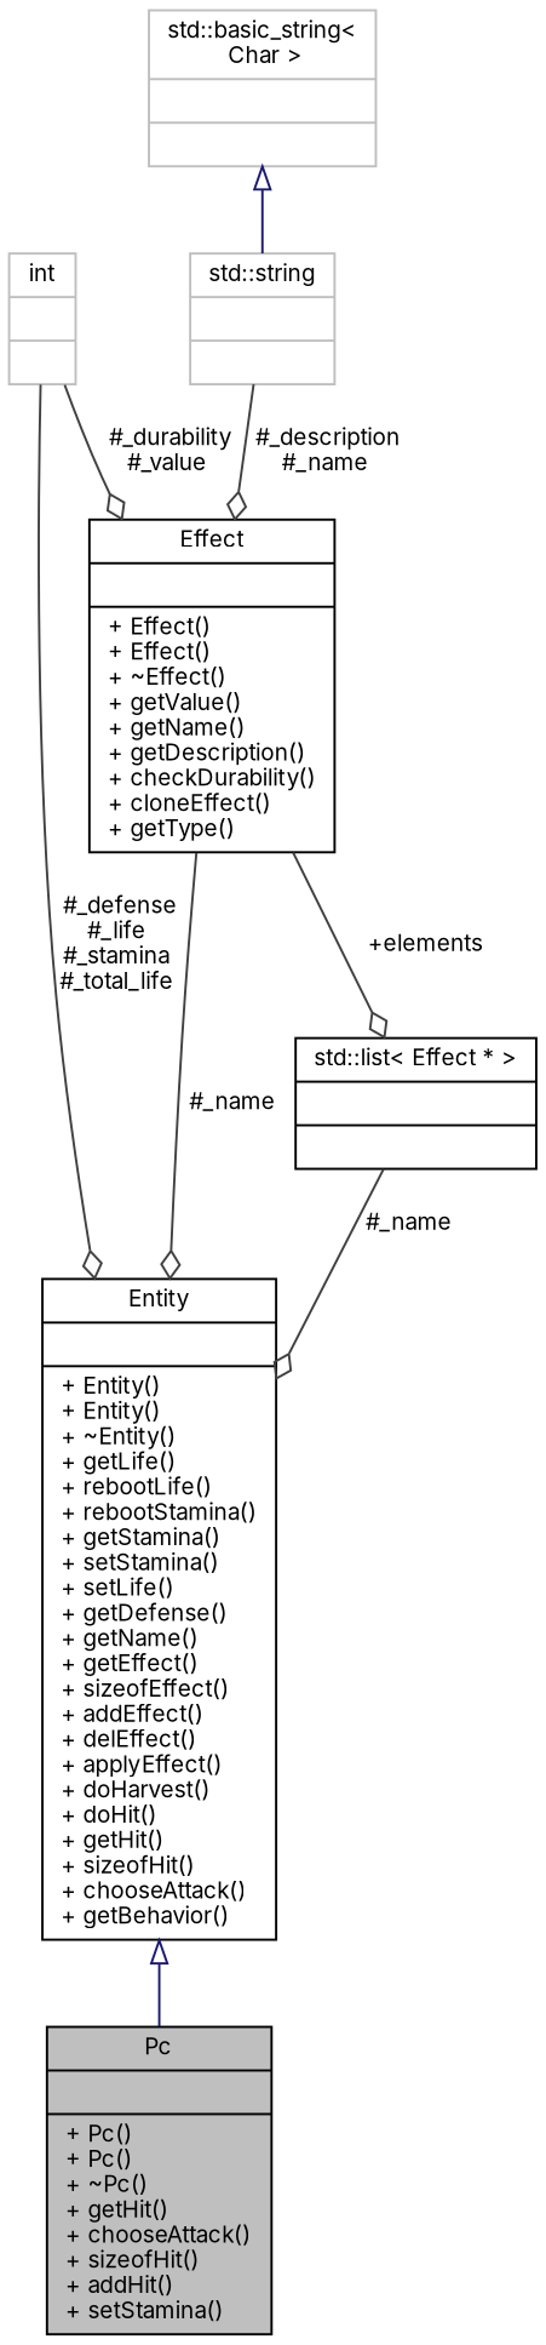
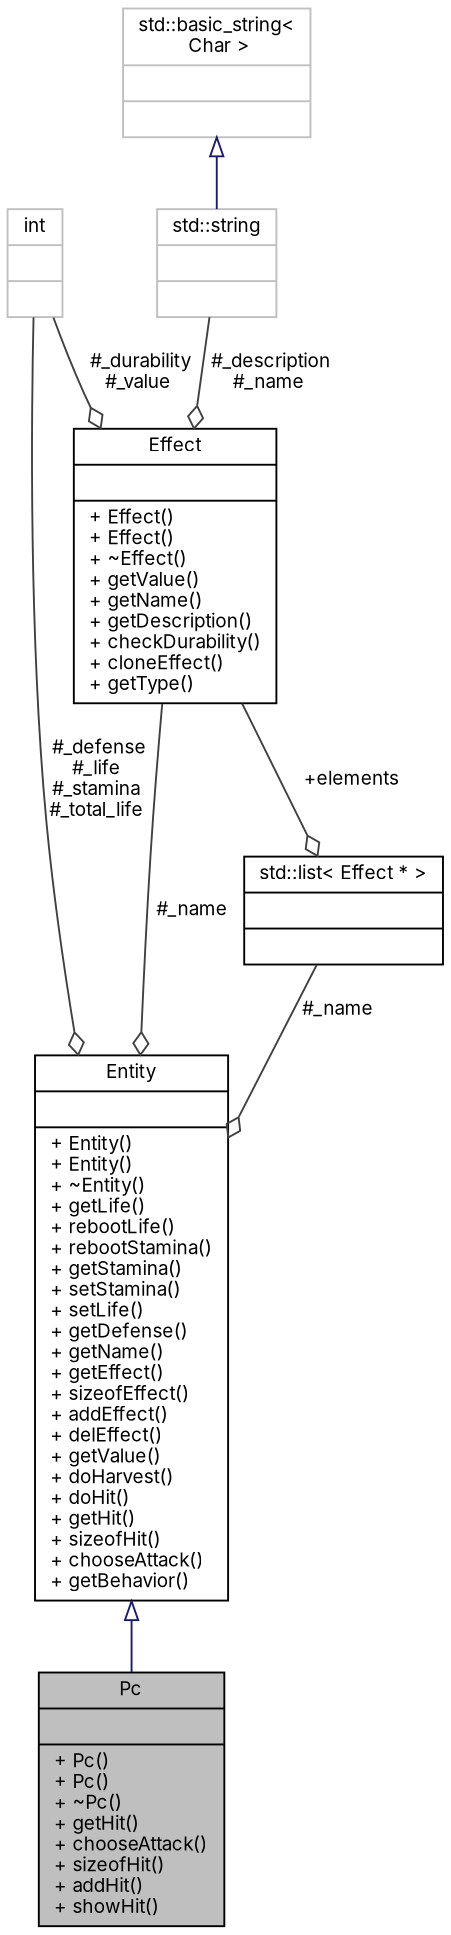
  digraph {
    fontname=Inter
    node [color=black fillcolor=white fontname=Inter fontsize=10 shape=record style=filled]
    edge [color=grey25 fontname=Inter fontsize=10 labelfontname=Helvetica labelfontsize=10 style=solid arrowhead=odiamond]
-   n1 [fillcolor=grey75 fontcolor=black height=0.2 label="{Pc\n||+ Pc()\l+ Pc()\l+ ~Pc()\l+ getHit()\l+ chooseAttack()\l+ sizeofHit()\l+ addHit()\l+ setStamina()\l}" width=0.4]
-   n2 [height=0.2 label="{Entity\n||+ Entity()\l+ Entity()\l+ ~Entity()\l+ getLife()\l+ rebootLife()\l+ rebootStamina()\l+ getStamina()\l+ setStamina()\l+ setLife()\l+ getDefense()\l+ getName()\l+ getEffect()\l+ sizeofEffect()\l+ addEffect()\l+ delEffect()\l+ applyEffect()\l+ doHarvest()\l+ doHit()\l+ getHit()\l+ sizeofHit()\l+ chooseAttack()\l+ getBehavior()\l}" width=0.4]
+   n1 [fillcolor=grey75 fontcolor=black height=0.2 label="{Pc\n||+ Pc()\l+ Pc()\l+ ~Pc()\l+ getHit()\l+ chooseAttack()\l+ sizeofHit()\l+ addHit()\l+ showHit()\l}" width=0.4]
+   n2 [height=0.2 label="{Entity\n||+ Entity()\l+ Entity()\l+ ~Entity()\l+ getLife()\l+ rebootLife()\l+ rebootStamina()\l+ getStamina()\l+ setStamina()\l+ setLife()\l+ getDefense()\l+ getName()\l+ getEffect()\l+ sizeofEffect()\l+ addEffect()\l+ delEffect()\l+ getValue()\l+ doHarvest()\l+ doHit()\l+ getHit()\l+ sizeofHit()\l+ chooseAttack()\l+ getBehavior()\l}" width=0.4]
    n3 [color=grey75 height=0.2 label="{int\n||}" width=0.4]
    n4 [height=0.2 label="{Effect\n||+ Effect()\l+ Effect()\l+ ~Effect()\l+ getValue()\l+ getName()\l+ getDescription()\l+ checkDurability()\l+ cloneEffect()\l+ getType()\l}" width=0.4]
    n5 [height=0.2 label="{std::list\< Effect * \>\n||}" width=0.4]
    n6 [color=grey75 height=0.2 label="{std::string\n||}" width=0.4]
    n7 [color=grey75 height=0.2 label="{std::basic_string\<\l Char \>\n||}" width=0.4]
    n2 -> n1 [arrowtail=onormal color=midnightblue dir=back arrowhead=""]
    n3 -> n2 [label=" #_defense\n#_life\n#_stamina\n#_total_life"]
    n3 -> n4 [label=" #_durability\n#_value"]
    n4 -> n2 [label=" #_name"]
    n4 -> n5 [label=" +elements"]
    n5 -> n2 [label=" #_name"]
    n6 -> n4 [label=" #_description\n#_name"]
    n7 -> n6 [arrowtail=onormal color=midnightblue dir=back arrowhead=""]
  }
